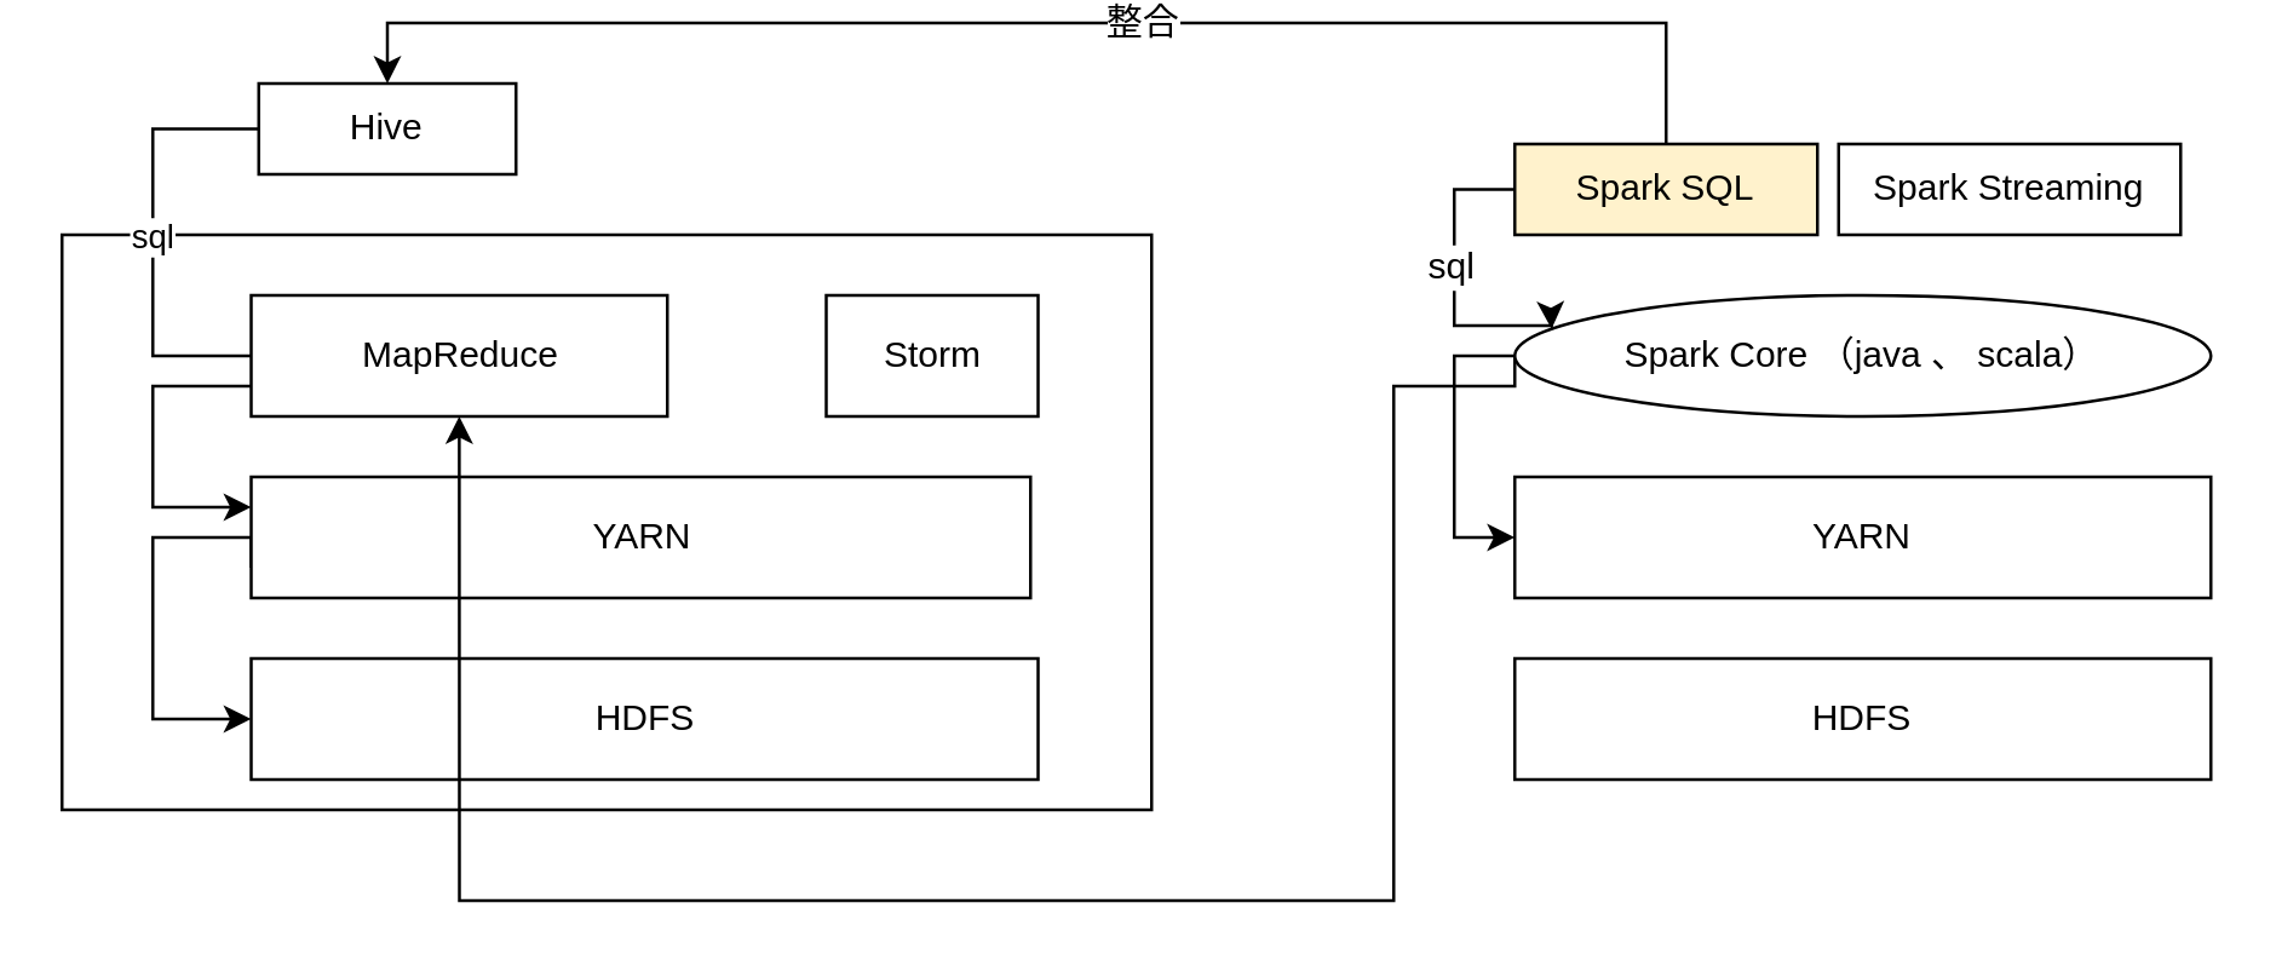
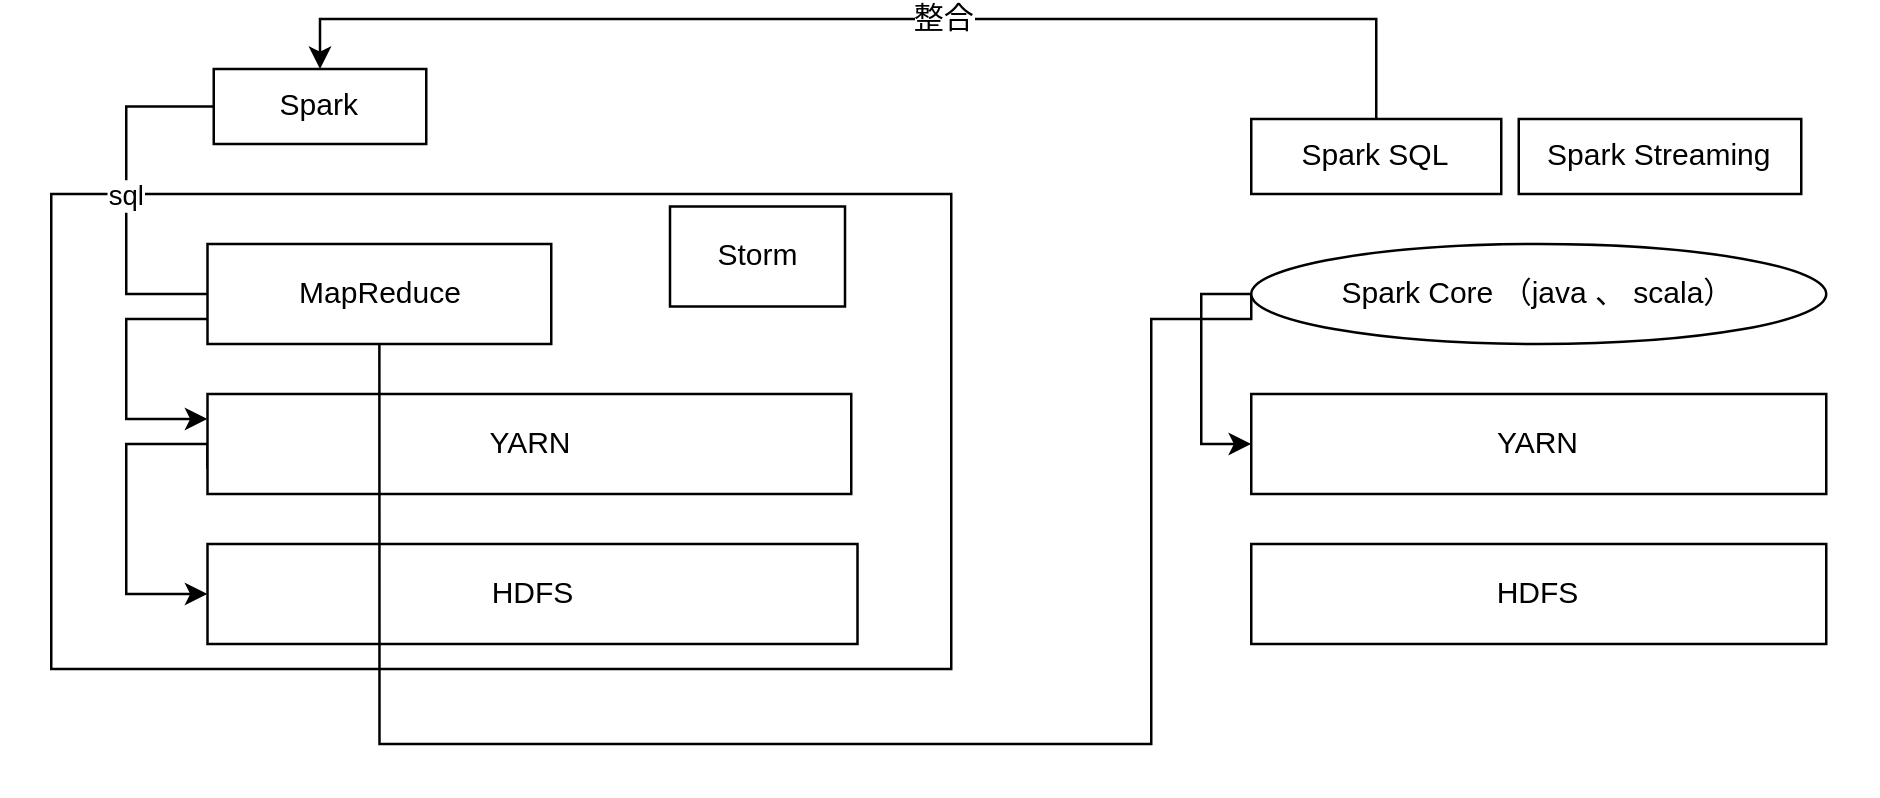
  <mxCell id="0" />
  <mxCell id="1" parent="0" />
  <mxCell id="2" value="" style="rounded=0;whiteSpace=wrap;html=1;" vertex="1" parent="1"><mxGeometry x="20" y="70" width="360" height="190" as="geometry" /></mxCell>
  <mxCell id="3" value="HDFS" style="rounded=0;whiteSpace=wrap;html=1;" vertex="1" parent="1"><mxGeometry x="82.5" y="210" width="260" height="40" as="geometry" /></mxCell>
  <mxCell id="4" style="edgeStyle=orthogonalEdgeStyle;rounded=0;orthogonalLoop=1;jettySize=auto;html=1;exitX=0;exitY=0.75;exitDx=0;exitDy=0;entryX=0;entryY=0.5;entryDx=0;entryDy=0;" edge="1" parent="1" source="5" target="3"><mxGeometry relative="1" as="geometry"><Array as="points"><mxPoint x="83" y="170" /><mxPoint x="50" y="170" /><mxPoint x="50" y="230" /></Array></mxGeometry></mxCell>
  <mxCell id="5" value="YARN" style="rounded=0;whiteSpace=wrap;html=1;" vertex="1" parent="1"><mxGeometry x="82.5" y="150" width="257.5" height="40" as="geometry" /></mxCell>
  <mxCell id="6" style="edgeStyle=orthogonalEdgeStyle;rounded=0;orthogonalLoop=1;jettySize=auto;html=1;entryX=0;entryY=0.25;entryDx=0;entryDy=0;exitX=0;exitY=0.75;exitDx=0;exitDy=0;" edge="1" parent="1" source="7" target="5"><mxGeometry relative="1" as="geometry"><Array as="points"><mxPoint x="50" y="120" /><mxPoint x="50" y="160" /></Array></mxGeometry></mxCell>
  <mxCell id="7" value="MapReduce" style="rounded=0;whiteSpace=wrap;html=1;" vertex="1" parent="1"><mxGeometry x="82.5" y="90" width="137.5" height="40" as="geometry" /></mxCell>
  <mxCell id="8" value="sql" style="edgeStyle=orthogonalEdgeStyle;rounded=0;orthogonalLoop=1;jettySize=auto;html=1;entryX=0;entryY=0.5;entryDx=0;entryDy=0;endArrow=none;" edge="1" parent="1" source="9" target="7"><mxGeometry relative="1" as="geometry"><Array as="points"><mxPoint x="50" y="35" /><mxPoint x="50" y="110" /></Array></mxGeometry></mxCell>
- <mxCell id="9" value="Hive" style="rounded=0;whiteSpace=wrap;html=1;" vertex="1" parent="1"><mxGeometry x="85" y="20" width="85" height="30" as="geometry" /></mxCell>
- <mxCell id="10" value="Storm" style="rounded=0;whiteSpace=wrap;html=1;" vertex="1" parent="1"><mxGeometry x="272.5" y="90" width="70" height="40" as="geometry" /></mxCell>
+ <mxCell id="9" value="Spark" style="rounded=0;whiteSpace=wrap;html=1;" vertex="1" parent="1"><mxGeometry x="85" y="20" width="85" height="30" as="geometry" /></mxCell>
+ <mxCell id="10" value="Storm" style="rounded=0;whiteSpace=wrap;html=1;" vertex="1" parent="1"><mxGeometry x="267.5" y="75" width="70" height="40" as="geometry" /></mxCell>
  <mxCell id="11" value="HDFS" style="rounded=0;whiteSpace=wrap;html=1;" vertex="1" parent="1"><mxGeometry x="500" y="210" width="230" height="40" as="geometry" /></mxCell>
  <mxCell id="12" value="YARN" style="rounded=0;whiteSpace=wrap;html=1;" vertex="1" parent="1"><mxGeometry x="500" y="150" width="230" height="40" as="geometry" /></mxCell>
- <mxCell id="13" style="edgeStyle=orthogonalEdgeStyle;rounded=0;orthogonalLoop=1;jettySize=auto;html=1;exitX=0;exitY=0.5;exitDx=0;exitDy=0;entryX=0.5;entryY=1;entryDx=0;entryDy=0;" edge="1" parent="1" source="15" target="7"><mxGeometry relative="1" as="geometry"><mxPoint x="410" y="350" as="targetPoint" /><Array as="points"><mxPoint x="500" y="120" /><mxPoint x="460" y="120" /><mxPoint x="460" y="290" /><mxPoint x="151" y="290" /></Array></mxGeometry></mxCell>
+ <mxCell id="13" style="edgeStyle=orthogonalEdgeStyle;rounded=0;orthogonalLoop=1;jettySize=auto;html=1;exitX=0;exitY=0.5;exitDx=0;exitDy=0;entryX=0.5;entryY=1;entryDx=0;entryDy=0;endArrow=none;" edge="1" parent="1" source="15" target="7"><mxGeometry relative="1" as="geometry"><mxPoint x="410" y="350" as="targetPoint" /><Array as="points"><mxPoint x="500" y="120" /><mxPoint x="460" y="120" /><mxPoint x="460" y="290" /><mxPoint x="151" y="290" /></Array></mxGeometry></mxCell>
  <mxCell id="14" style="edgeStyle=orthogonalEdgeStyle;rounded=0;orthogonalLoop=1;jettySize=auto;html=1;entryX=0;entryY=0.5;entryDx=0;entryDy=0;" edge="1" parent="1" source="15" target="12"><mxGeometry relative="1" as="geometry"><Array as="points"><mxPoint x="480" y="110" /><mxPoint x="480" y="170" /></Array></mxGeometry></mxCell>
  <mxCell id="15" value="Spark Core （java 、 scala）" style="ellipse;whiteSpace=wrap;html=1;" vertex="1" parent="1"><mxGeometry x="500" y="90" width="230" height="40" as="geometry" /></mxCell>
  <mxCell id="16" style="edgeStyle=orthogonalEdgeStyle;rounded=0;orthogonalLoop=1;jettySize=auto;html=1;exitX=0.5;exitY=0;exitDx=0;exitDy=0;entryX=0.5;entryY=0;entryDx=0;entryDy=0;" edge="1" parent="1" source="20" target="9"><mxGeometry relative="1" as="geometry" /></mxCell>
  <mxCell id="17" value="整合" style="text;html=1;align=center;verticalAlign=middle;resizable=0;points=[];labelBackgroundColor=#ffffff;" vertex="1" connectable="0" parent="16"><mxGeometry x="-0.112" y="-1" relative="1" as="geometry"><mxPoint as="offset" /></mxGeometry></mxCell>
- <mxCell id="18" style="edgeStyle=orthogonalEdgeStyle;rounded=0;orthogonalLoop=1;jettySize=auto;html=1;entryX=0;entryY=0.25;entryDx=0;entryDy=0;" edge="1" parent="1" source="20" target="15"><mxGeometry relative="1" as="geometry"><Array as="points"><mxPoint x="480" y="55" /><mxPoint x="480" y="100" /></Array></mxGeometry></mxCell>
- <mxCell id="19" value="sql" style="text;html=1;align=center;verticalAlign=middle;resizable=0;points=[];labelBackgroundColor=#ffffff;" vertex="1" connectable="0" parent="18"><mxGeometry x="-0.082" y="-2" relative="1" as="geometry"><mxPoint as="offset" /></mxGeometry></mxCell>
- <mxCell id="20" value="Spark SQL" style="rounded=0;whiteSpace=wrap;html=1;fillColor=#fff2cc;" vertex="1" parent="1"><mxGeometry x="500" y="40" width="100" height="30" as="geometry" /></mxCell>
+ <mxCell id="20" value="Spark SQL" style="rounded=0;whiteSpace=wrap;html=1;" vertex="1" parent="1"><mxGeometry x="500" y="40" width="100" height="30" as="geometry" /></mxCell>
  <mxCell id="21" value="Spark Streaming" style="rounded=0;whiteSpace=wrap;html=1;" vertex="1" parent="1"><mxGeometry x="607" y="40" width="113" height="30" as="geometry" /></mxCell>
